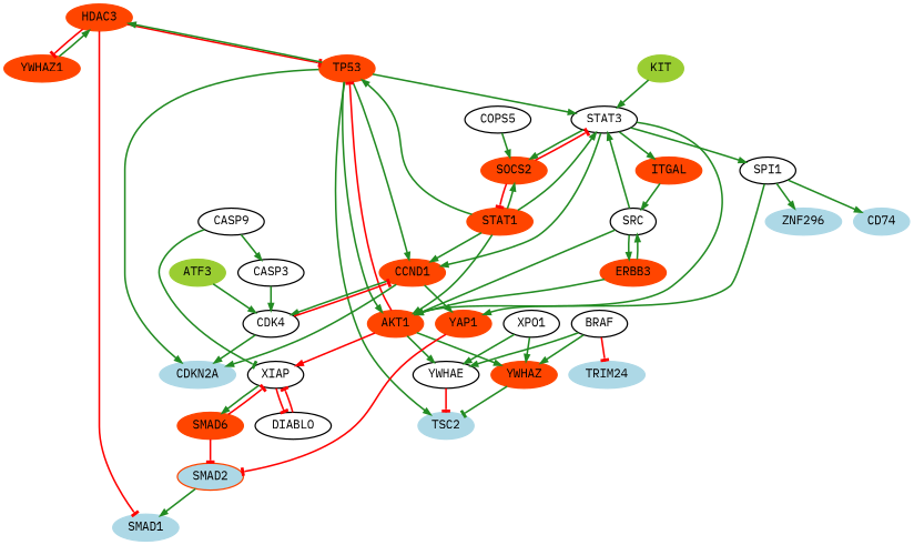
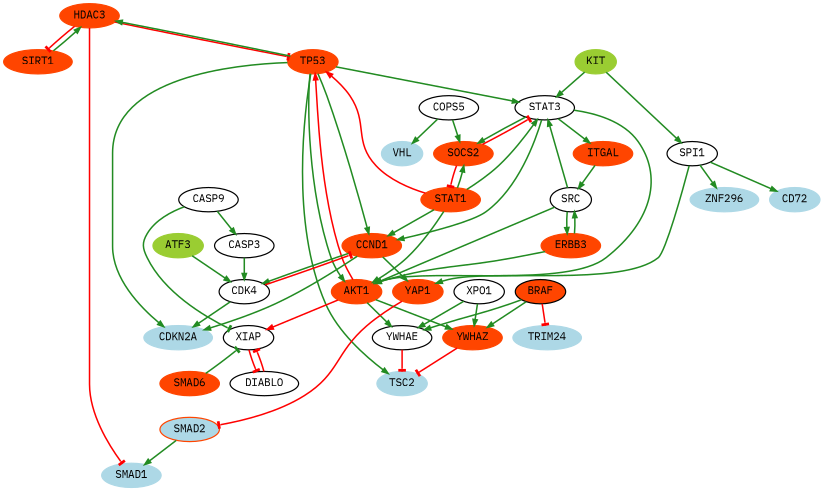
  digraph {
    fontname="IBM Plex Mono"
    node [color=orangered fillcolor=orangered fontname="IBM Plex Mono" fontsize=18 shape=ellipse style="filled, bold"]
    edge [arrowhead=normal color=forestgreen dir=forward fontname="IBM Plex Mono" penwidth=2.5 sign=1]
-   CD74 [color=lightblue fillcolor=lightblue]
+   CD74 [color=lightblue fillcolor=lightblue label=CD72]
    SMAD1 [color=lightblue fillcolor=lightblue]
    HDAC3
-   SIRT1 [label=YWHAZ1]
+   SIRT1
    TP53
    STAT3 [color=black fillcolor=white]
    AKT1
    TSC2 [color=lightblue fillcolor=lightblue]
    CCND1
    CDKN2A [color=lightblue fillcolor=lightblue]
    SRC [color=black fillcolor=white]
    ERBB3
    SOCS2
    SPI1 [color=black fillcolor=white]
    ITGAL
    XIAP [color=black fillcolor=white]
    YWHAZ
    YWHAE [color=black fillcolor=white]
    SMAD2 [fillcolor=lightblue]
    SMAD6
    DIABLO [color=black fillcolor=white]
    COPS5 [color=black fillcolor=white]
+   VHL [color=lightblue fillcolor=lightblue]
    STAT1
    CASP9 [color=black fillcolor=white]
    CASP3 [color=black fillcolor=white]
    CDK4 [color=black fillcolor=white]
    YAP1
    ZNF296 [color=lightblue fillcolor=lightblue]
    TRIM24 [color=lightblue fillcolor=lightblue]
    XPO1 [color=black fillcolor=white]
    KIT [color=olivedrab3 fillcolor=olivedrab3]
-   BRAF [color=black fillcolor=white]
+   BRAF [color=black]
    ATF3 [color=olivedrab3 fillcolor=olivedrab3]
    HDAC3 -> SMAD1 [arrowhead=tee color=red sign=-1]
    HDAC3 -> SIRT1 [arrowhead=tee color=red sign=-1]
    HDAC3 -> TP53 [arrowhead=tee color=red sign=-1]
    SIRT1 -> HDAC3
    TP53 -> HDAC3
    TP53 -> STAT3
    TP53 -> AKT1
    TP53 -> TSC2
    TP53 -> CCND1
    TP53 -> CDKN2A
    STAT3 -> AKT1
    STAT3 -> CCND1
    STAT3 -> SOCS2
-   STAT3 -> SPI1
+   KIT -> SPI1
    STAT3 -> ITGAL
-   AKT1 -> TP53 [arrowhead=tee color=red sign=-1]
+   AKT1 -> TP53 [color=red sign=-1]
    AKT1 -> XIAP [color=red]
    AKT1 -> YWHAZ
    AKT1 -> YWHAE
    CCND1 -> CDKN2A
    CCND1 -> CDK4
    CCND1 -> YAP1
    SRC -> STAT3
    SRC -> AKT1
    SRC -> ERBB3
    ERBB3 -> AKT1
    ERBB3 -> SRC
    SOCS2 -> STAT3 [arrowhead=tee color=red sign=-1]
    SOCS2 -> STAT1 [arrowhead=tee color=red sign=-1]
    SPI1 -> CD74
    SPI1 -> YAP1
    SPI1 -> ZNF296
    ITGAL -> SRC
-   XIAP -> SMAD6
    XIAP -> DIABLO [arrowhead=tee color=red sign=-1]
-   YWHAZ -> TSC2 [arrowhead=tee sign=-1]
+   YWHAZ -> TSC2 [arrowhead=tee color=red sign=-1]
    YWHAE -> TSC2 [arrowhead=tee color=red sign=-1]
    SMAD2 -> SMAD1
-   SMAD6 -> XIAP [arrowhead=tee color=red sign=-1]
-   SMAD6 -> SMAD2 [arrowhead=tee color=red sign=-1]
+   SMAD6 -> XIAP [arrowhead=tee sign=-1]
    DIABLO -> XIAP [arrowhead=tee color=red sign=-1]
    COPS5 -> SOCS2
-   STAT1 -> TP53
+   COPS5 -> VHL
+   STAT1 -> TP53 [color=red]
    STAT1 -> STAT3
    STAT1 -> AKT1
    STAT1 -> CCND1
    STAT1 -> SOCS2
    CASP9 -> XIAP [arrowhead=tee]
    CASP9 -> CASP3
    CASP3 -> CDK4
    CDK4 -> CCND1 [arrowhead=tee color=red sign=-1]
    CDK4 -> CDKN2A
    YAP1 -> SMAD2 [arrowhead=tee color=red sign=-1]
    XPO1 -> YWHAZ
    XPO1 -> YWHAE
    KIT -> STAT3
    BRAF -> YWHAZ
    BRAF -> YWHAE
    BRAF -> TRIM24 [arrowhead=tee color=red sign=-1]
    ATF3 -> CDK4
  }
